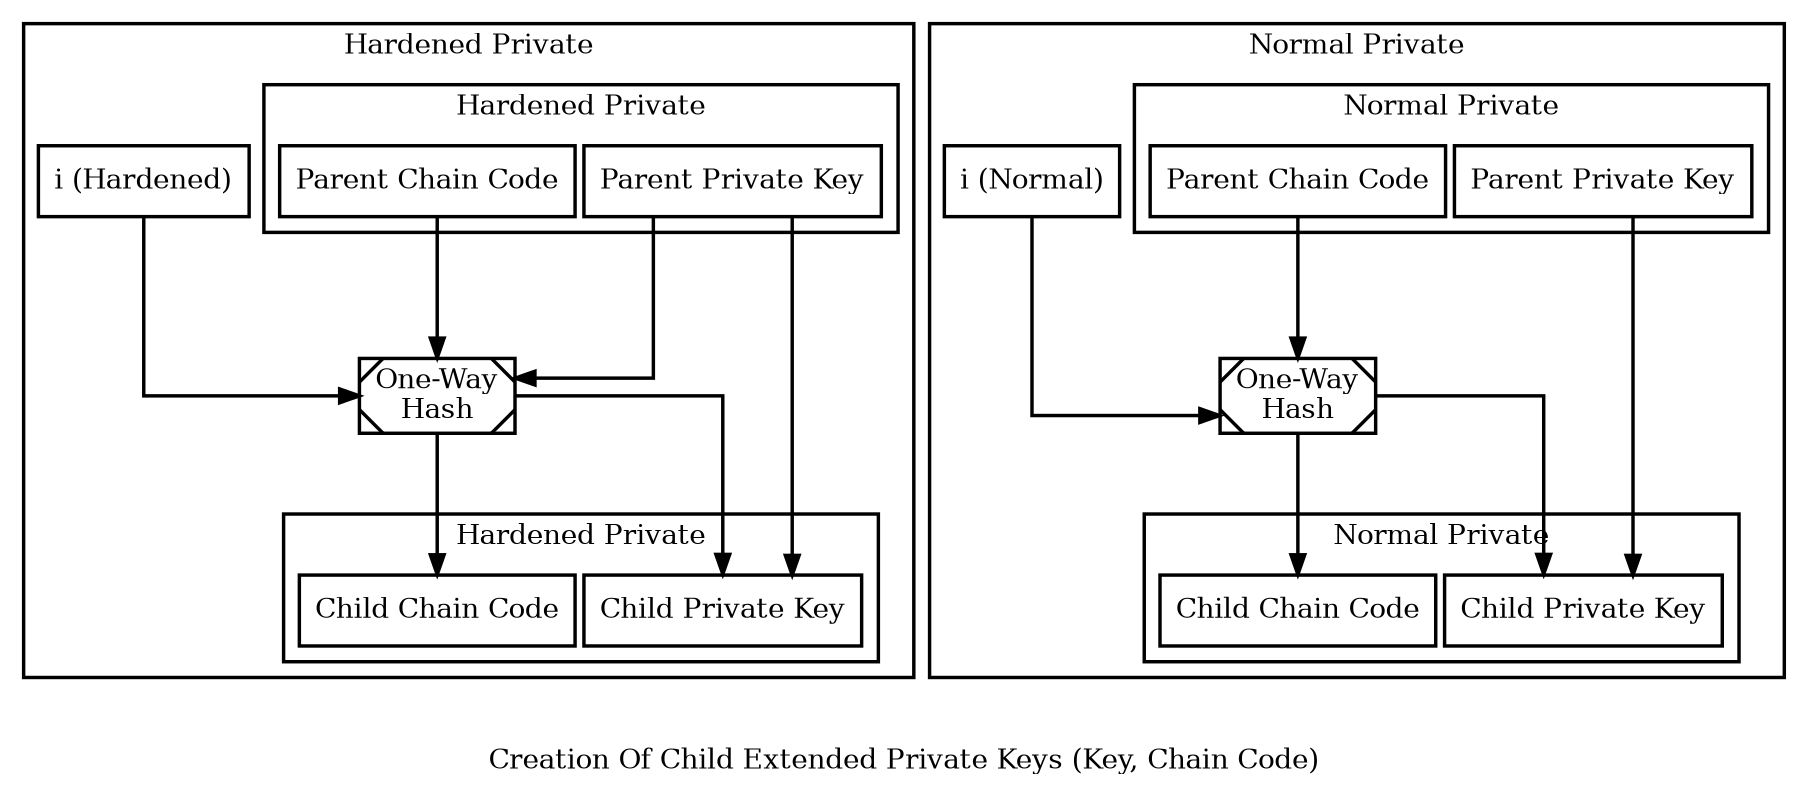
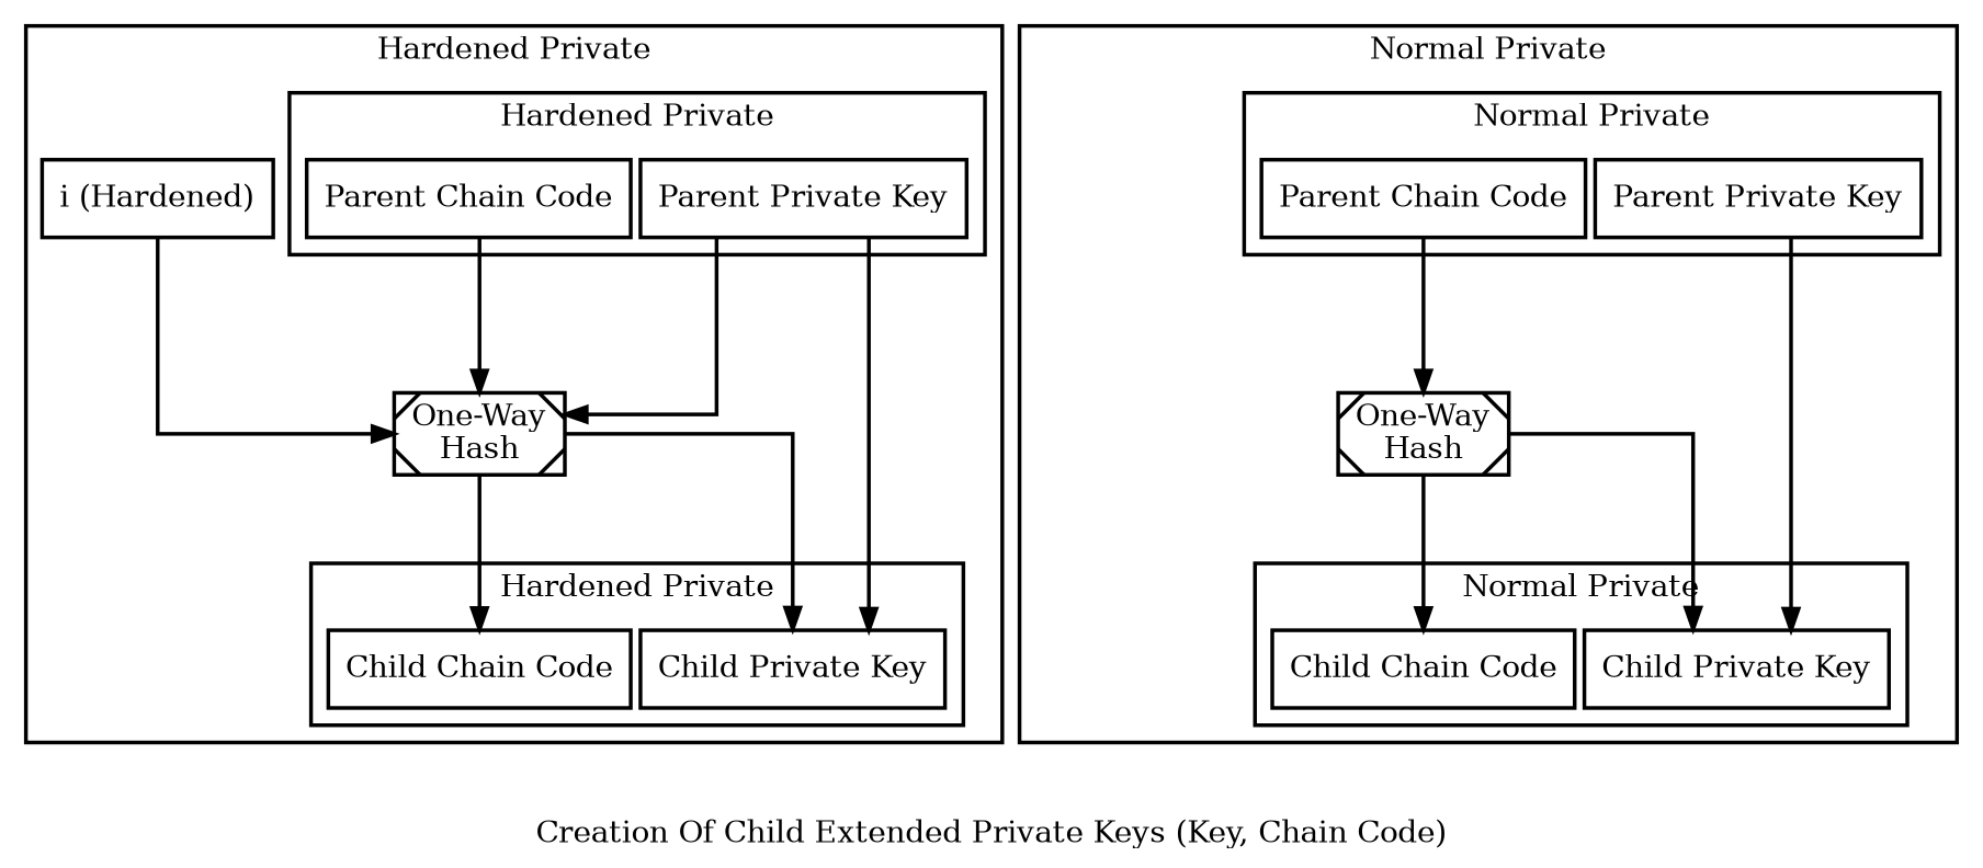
  digraph {
    label="Creation Of Child Extended Private Keys (Key, Chain Code)"
    nodesep=0.05
    penwidth=1.75
    rankdir=TB
    ranksep=1.0
    splines=ortho
    node [penwidth=1.75 shape=box]
    edge [penwidth=1.75]
    n1 [label="Parent Private Key"]
    n2 [label="Parent Chain Code"]
    n3 [label="Child Private Key"]
    n4 [label="Child Chain Code"]
    n5 [label="One-Way\nHash" style=diagonals]
    n6 [label="i (Hardened)"]
    n7 [label="Parent Private Key"]
    n8 [label="Parent Chain Code"]
    n9 [label="Child Private Key"]
    n10 [label="Child Chain Code"]
    n11 [label="One-Way\nHash" style=diagonals]
-   n12 [label="i (Normal)"]
    subgraph cluster_1 {
      label="Hardened Private"
      n5
      n6
      subgraph cluster_2 {
        label="Hardened Private"
        n1
        n2
      }
      subgraph cluster_3 {
        label="Hardened Private"
        n3
        n4
      }
    }
    subgraph cluster_4 {
      label="Normal Private"
      n11
-     n12
      subgraph cluster_5 {
        label="Normal Private"
        n7
        n8
      }
      subgraph cluster_6 {
        label="Normal Private"
        n9
        n10
      }
    }
    n1 -> n3
    n1 -> n5
    n2 -> n5
    n5 -> n3
    n5 -> n4
    n6 -> n5
    n7 -> n9
    n8 -> n11
    n11 -> n9
    n11 -> n10
-   n12 -> n11
  }
